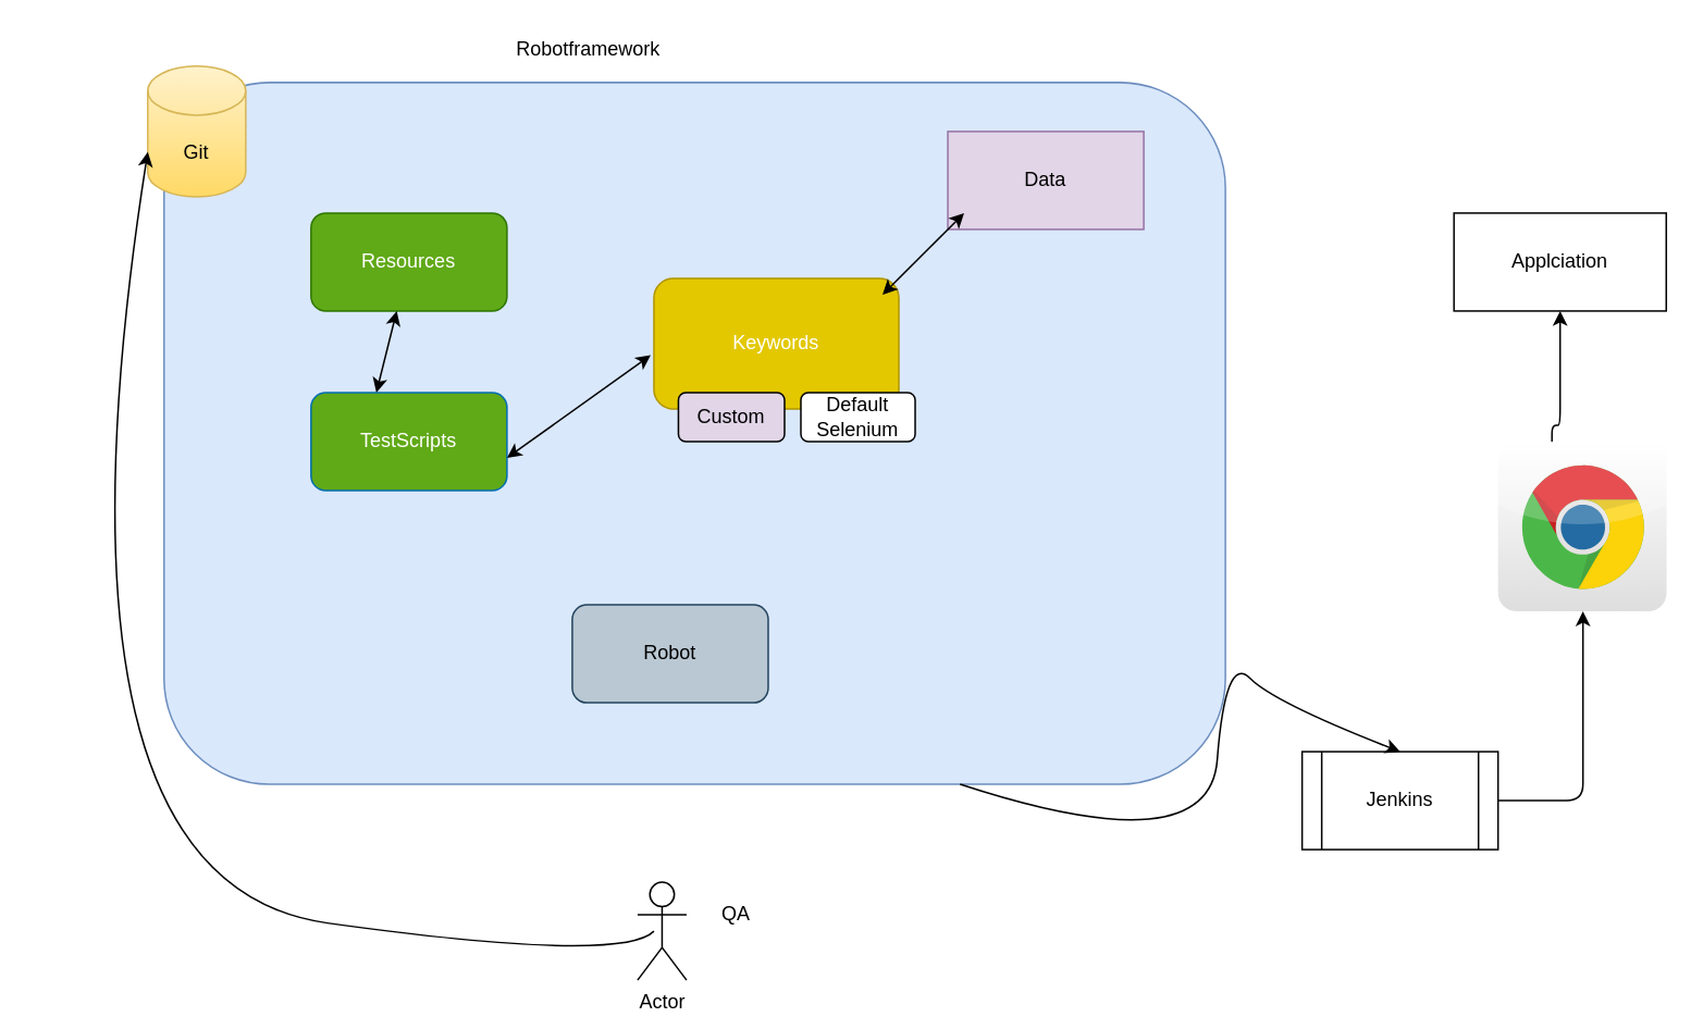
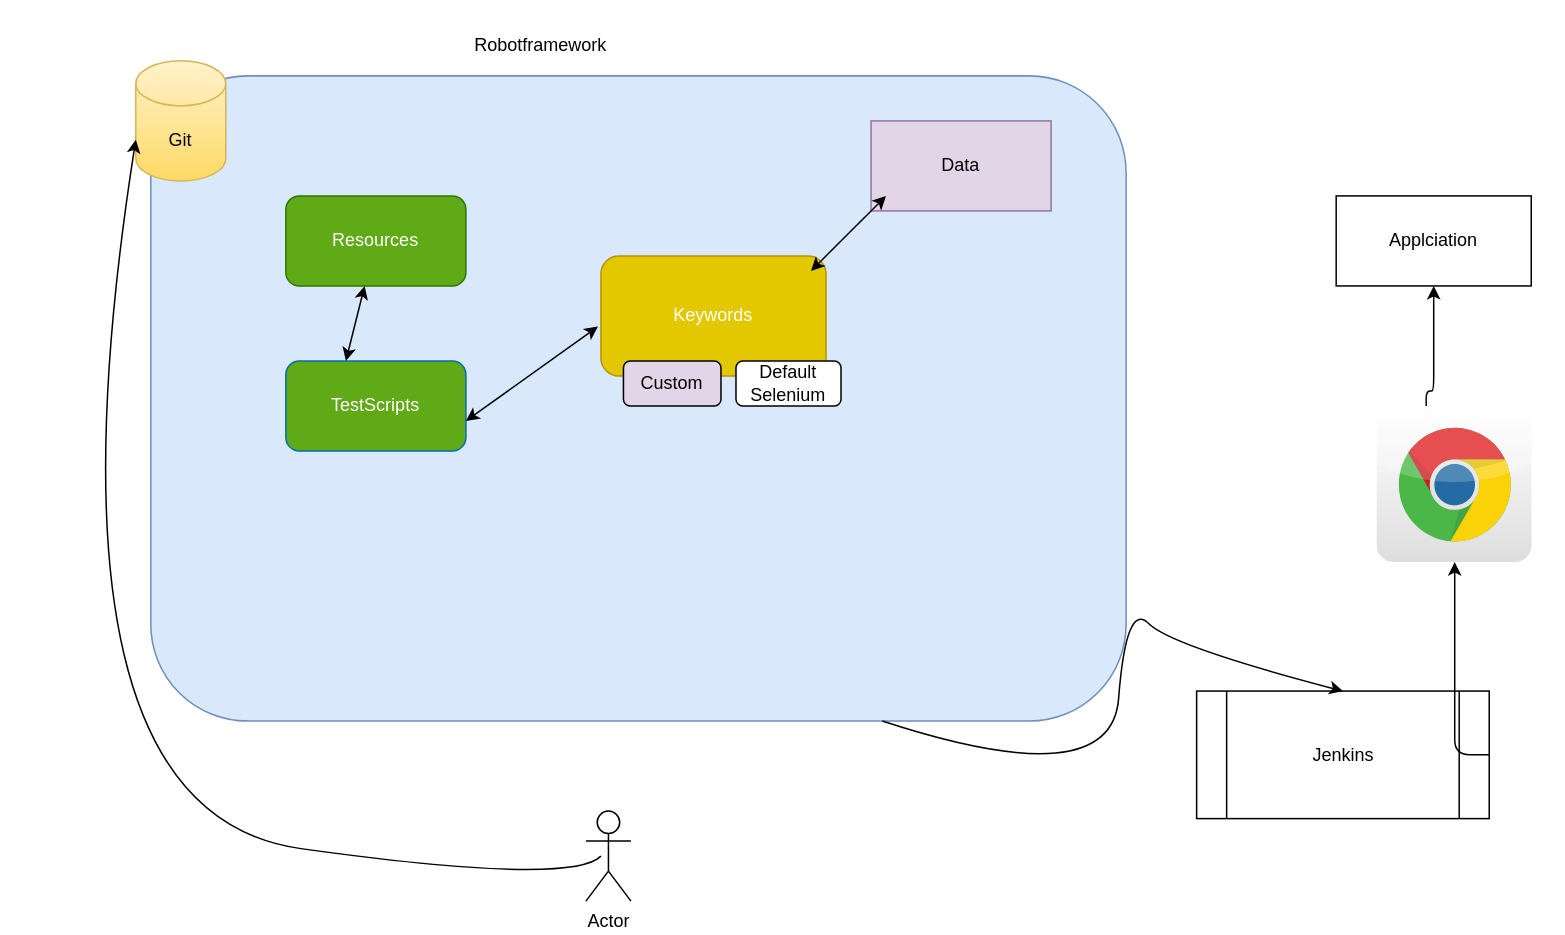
  <mxCell id="0" />
  <mxCell id="1" parent="0" />
  <mxCell id="2" value="" style="rounded=1;whiteSpace=wrap;html=1;fillColor=#dae8fc;strokeColor=#6c8ebf;" vertex="1" parent="1"><mxGeometry x="100" y="50" width="650" height="430" as="geometry" /></mxCell>
  <mxCell id="3" value="Robotframework&lt;br&gt;" style="text;html=1;strokeColor=none;fillColor=none;align=center;verticalAlign=middle;whiteSpace=wrap;rounded=0;" vertex="1" parent="1"><mxGeometry x="340" y="20" width="40" height="20" as="geometry" /></mxCell>
  <mxCell id="4" value="Data" style="rounded=0;whiteSpace=wrap;html=1;fillColor=#e1d5e7;strokeColor=#9673a6;" vertex="1" parent="1"><mxGeometry x="580" y="80" width="120" height="60" as="geometry" /></mxCell>
- <mxCell id="5" value="Robot" style="rounded=1;whiteSpace=wrap;html=1;fillColor=#bac8d3;strokeColor=#23445d;" vertex="1" parent="1"><mxGeometry x="350" y="370" width="120" height="60" as="geometry" /></mxCell>
  <mxCell id="6" value="TestScripts" style="rounded=1;whiteSpace=wrap;html=1;fillColor=#60a917;strokeColor=#006EAF;fontColor=#ffffff;" vertex="1" parent="1"><mxGeometry x="190" y="240" width="120" height="60" as="geometry" /></mxCell>
  <mxCell id="7" value="Resources" style="rounded=1;whiteSpace=wrap;html=1;glass=0;sketch=0;shadow=0;fillColor=#60a917;strokeColor=#2D7600;fontColor=#ffffff;" vertex="1" parent="1"><mxGeometry x="190" y="130" width="120" height="60" as="geometry" /></mxCell>
  <mxCell id="8" value="Keywords" style="rounded=1;whiteSpace=wrap;html=1;fillColor=#e3c800;strokeColor=#B09500;fontColor=#ffffff;" vertex="1" parent="1"><mxGeometry x="400" y="170" width="150" height="80" as="geometry" /></mxCell>
  <mxCell id="9" value="Custom" style="rounded=1;whiteSpace=wrap;html=1;fillColor=#e1d5e7;" vertex="1" parent="1"><mxGeometry x="415" y="240" width="65" height="30" as="geometry" /></mxCell>
  <mxCell id="10" value="Default Selenium" style="rounded=1;whiteSpace=wrap;html=1;" vertex="1" parent="1"><mxGeometry x="490" y="240" width="70" height="30" as="geometry" /></mxCell>
  <mxCell id="11" value="Actor" style="shape=umlActor;verticalLabelPosition=bottom;verticalAlign=top;html=1;outlineConnect=0;shadow=0;glass=0;sketch=0;gradientColor=none;" vertex="1" parent="1"><mxGeometry x="390" y="540" width="30" height="60" as="geometry" /></mxCell>
  <mxCell id="12" value="Git" style="shape=cylinder3;whiteSpace=wrap;html=1;boundedLbl=1;backgroundOutline=1;size=15;shadow=0;glass=0;sketch=0;gradientColor=#ffd966;fillColor=#fff2cc;strokeColor=#d6b656;" vertex="1" parent="1"><mxGeometry x="90" y="40" width="60" height="80" as="geometry" /></mxCell>
  <mxCell id="13" value="" style="curved=1;endArrow=classic;html=1;entryX=0;entryY=0;entryDx=0;entryDy=52.5;entryPerimeter=0;" edge="1" parent="1" target="12"><mxGeometry width="50" height="50" relative="1" as="geometry"><mxPoint x="400" y="570" as="sourcePoint" /><mxPoint x="440" y="570" as="targetPoint" /><Array as="points"><mxPoint x="380" y="590" /><mxPoint y="540" x="20" /></Array></mxGeometry></mxCell>
- <mxCell id="14" value="QA" style="text;html=1;align=center;verticalAlign=middle;resizable=0;points=[];autosize=1;strokeColor=none;" vertex="1" parent="1"><mxGeometry x="435" y="550" width="30" height="20" as="geometry" /></mxCell>
  <mxCell id="15" value="Applciation" style="rounded=0;whiteSpace=wrap;html=1;shadow=0;glass=0;sketch=0;gradientColor=none;" vertex="1" parent="1"><mxGeometry x="890" y="130" width="130" height="60" as="geometry" /></mxCell>
  <mxCell id="16" value="" style="dashed=0;outlineConnect=0;html=1;align=center;labelPosition=center;verticalLabelPosition=bottom;verticalAlign=top;shape=mxgraph.webicons.chrome;gradientColor=#DFDEDE;shadow=0;glass=0;sketch=0;" vertex="1" parent="1"><mxGeometry x="917" y="270" width="103.2" height="104" as="geometry" /></mxCell>
- <mxCell id="17" value="Jenkins" style="shape=process;whiteSpace=wrap;html=1;backgroundOutline=1;shadow=0;glass=0;sketch=0;gradientColor=none;" vertex="1" parent="1"><mxGeometry x="797" y="460" width="120" height="60" as="geometry" /></mxCell>
+ <mxCell id="17" value="Jenkins" style="shape=process;whiteSpace=wrap;html=1;backgroundOutline=1;shadow=0;glass=0;sketch=0;gradientColor=none;" vertex="1" parent="1"><mxGeometry x="797" y="460" width="195" height="85" as="geometry" /></mxCell>
  <mxCell id="18" value="" style="curved=1;endArrow=classic;html=1;entryX=0.5;entryY=0;entryDx=0;entryDy=0;exitX=0.75;exitY=1;exitDx=0;exitDy=0;" edge="1" parent="1" source="2" target="17"><mxGeometry width="50" height="50" relative="1" as="geometry"><mxPoint x="750" y="450" as="sourcePoint" /><mxPoint x="800" y="400" as="targetPoint" /><Array as="points"><mxPoint x="740" y="530" /><mxPoint x="750" y="400" /><mxPoint x="780" y="430" /></Array></mxGeometry></mxCell>
  <mxCell id="19" value="" style="edgeStyle=elbowEdgeStyle;elbow=horizontal;endArrow=classic;html=1;exitX=1;exitY=0.5;exitDx=0;exitDy=0;" edge="1" parent="1" source="17" target="16"><mxGeometry width="50" height="50" relative="1" as="geometry"><mxPoint x="880" y="500" as="sourcePoint" /><mxPoint x="930" y="450" as="targetPoint" /><Array as="points"><mxPoint x="969" y="490" /></Array></mxGeometry></mxCell>
  <mxCell id="20" value="" style="edgeStyle=segmentEdgeStyle;endArrow=classic;html=1;entryX=0.5;entryY=1;entryDx=0;entryDy=0;" edge="1" parent="1" target="15"><mxGeometry width="50" height="50" relative="1" as="geometry"><mxPoint x="950" y="270" as="sourcePoint" /><mxPoint x="1000" y="220" as="targetPoint" /><Array as="points"><mxPoint x="950" y="260" /><mxPoint x="955" y="260" /></Array></mxGeometry></mxCell>
  <mxCell id="21" value="" style="endArrow=classic;startArrow=classic;html=1;" edge="1" parent="1" target="7"><mxGeometry width="50" height="50" relative="1" as="geometry"><mxPoint x="230" y="240" as="sourcePoint" /><mxPoint x="280" y="190" as="targetPoint" /></mxGeometry></mxCell>
  <mxCell id="22" value="" style="endArrow=classic;startArrow=classic;html=1;entryX=-0.013;entryY=0.588;entryDx=0;entryDy=0;entryPerimeter=0;" edge="1" parent="1" target="8"><mxGeometry width="50" height="50" relative="1" as="geometry"><mxPoint x="310" y="280" as="sourcePoint" /><mxPoint x="360" y="230" as="targetPoint" /></mxGeometry></mxCell>
  <mxCell id="23" value="" style="endArrow=classic;startArrow=classic;html=1;" edge="1" parent="1"><mxGeometry width="50" height="50" relative="1" as="geometry"><mxPoint x="540" y="180" as="sourcePoint" /><mxPoint x="590" y="130" as="targetPoint" /></mxGeometry></mxCell>
